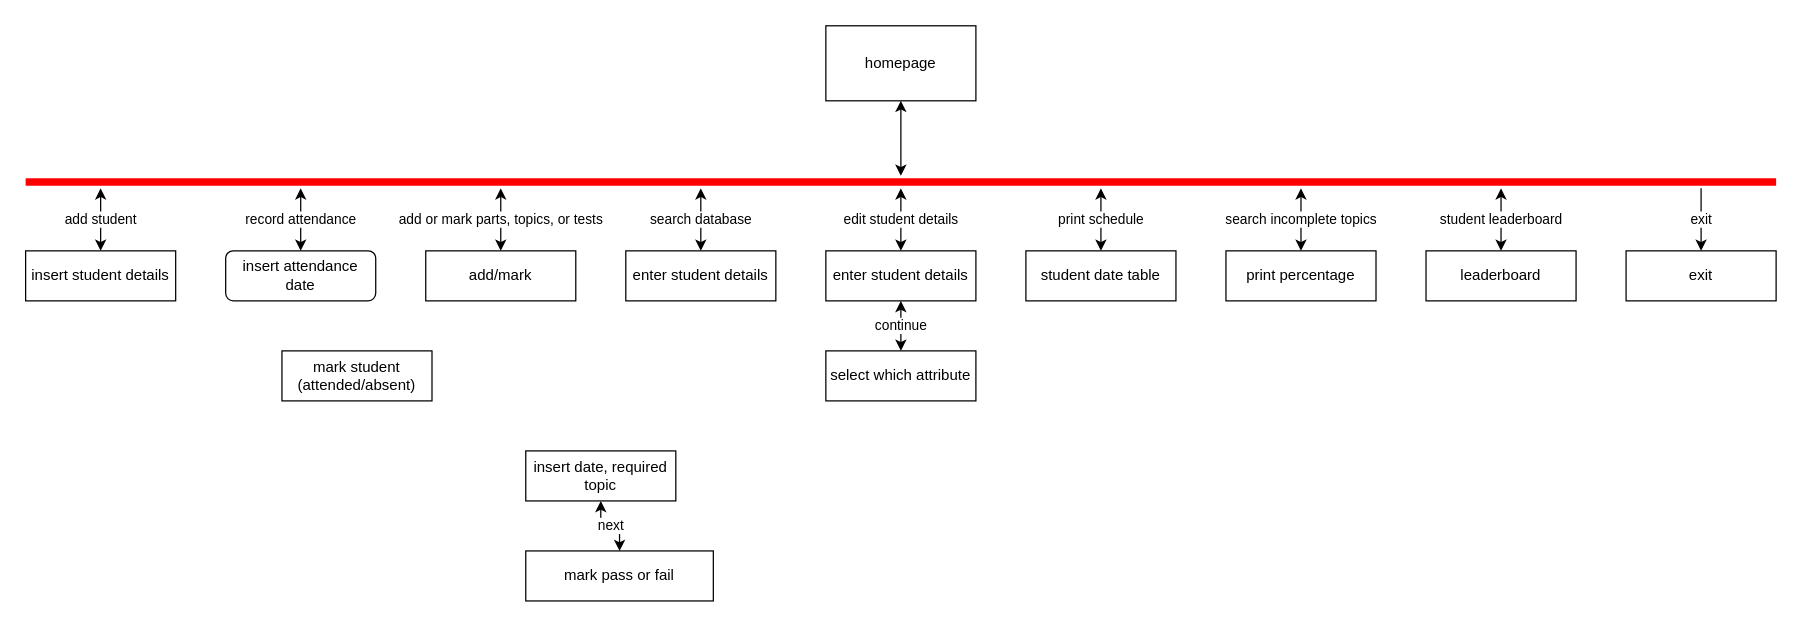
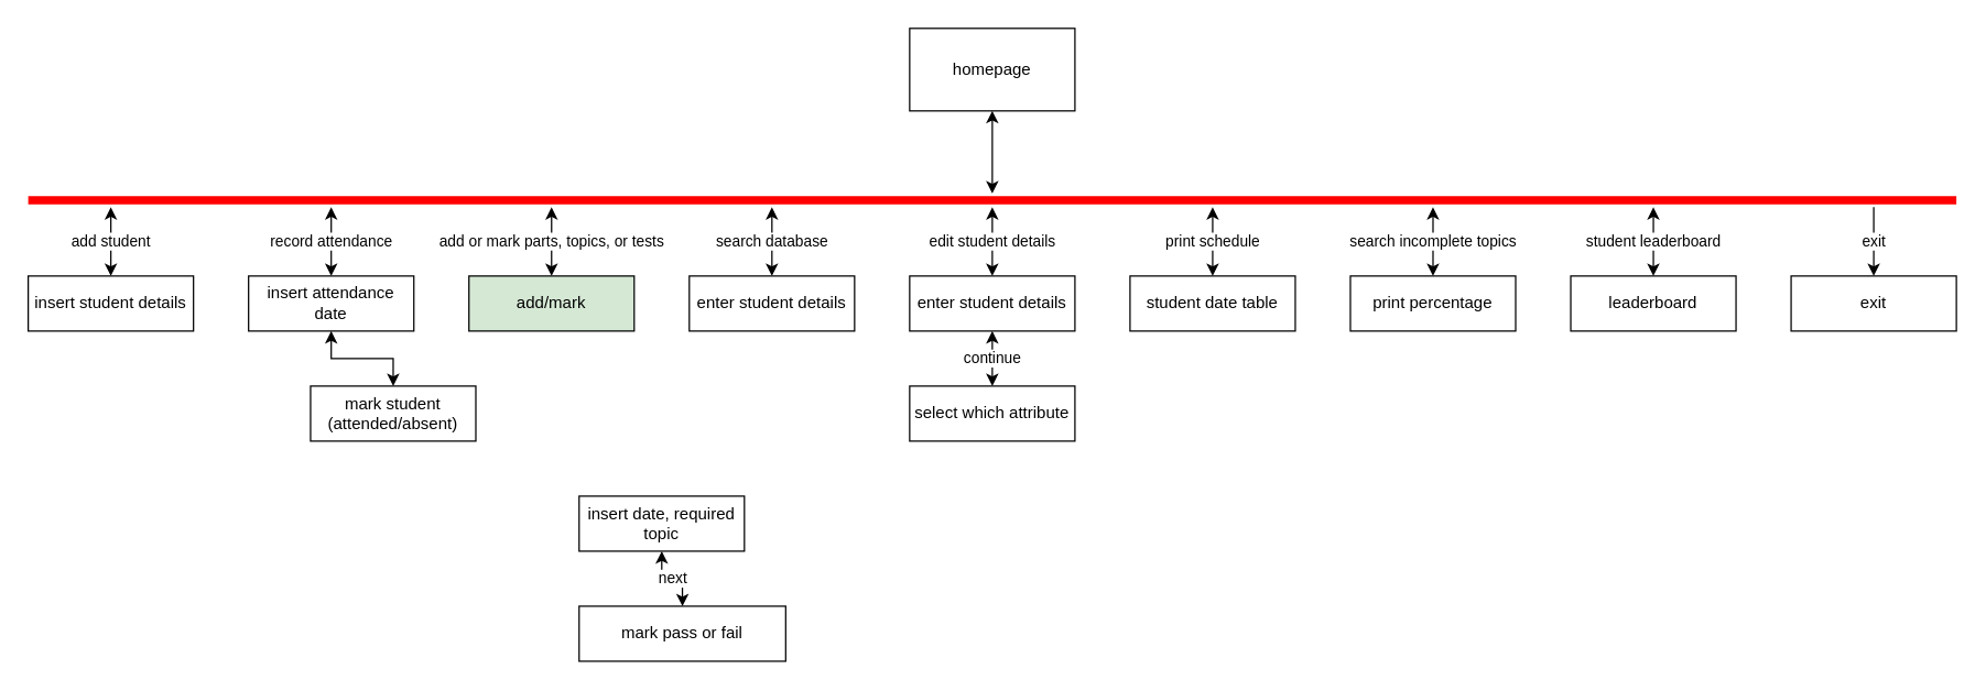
  <mxCell id="0" />
  <mxCell id="1" parent="0" />
  <mxCell id="2" value="add student" style="edgeStyle=orthogonalEdgeStyle;rounded=0;orthogonalLoop=1;jettySize=auto;html=1;startArrow=classic;startFill=1;" parent="1" target="14" edge="1"><mxGeometry relative="1" as="geometry"><Array as="points"><mxPoint x="80" y="175" /><mxPoint x="80" y="175" /></Array><mxPoint x="80" y="150" as="sourcePoint" /></mxGeometry></mxCell>
  <mxCell id="3" value="record attendance" style="edgeStyle=orthogonalEdgeStyle;rounded=0;orthogonalLoop=1;jettySize=auto;html=1;startArrow=classic;startFill=1;" parent="1" target="16" edge="1"><mxGeometry relative="1" as="geometry"><Array as="points"><mxPoint x="240" y="180" /><mxPoint x="240" y="180" /></Array><mxPoint x="240" y="150" as="sourcePoint" /></mxGeometry></mxCell>
  <mxCell id="4" value="add or mark parts, topics, or tests" style="edgeStyle=orthogonalEdgeStyle;rounded=0;orthogonalLoop=1;jettySize=auto;html=1;startArrow=classic;startFill=1;" parent="1" target="17" edge="1"><mxGeometry relative="1" as="geometry"><Array as="points"><mxPoint x="400" y="170" /><mxPoint x="400" y="170" /></Array><mxPoint x="400" y="150" as="sourcePoint" /></mxGeometry></mxCell>
  <mxCell id="5" value="print schedule" style="edgeStyle=orthogonalEdgeStyle;rounded=0;orthogonalLoop=1;jettySize=auto;html=1;startArrow=classic;startFill=1;" parent="1" source="11" target="18" edge="1"><mxGeometry relative="1" as="geometry"><Array as="points"><mxPoint x="880" y="190" /><mxPoint x="880" y="190" /></Array></mxGeometry></mxCell>
  <mxCell id="6" value="search incomplete topics" style="edgeStyle=orthogonalEdgeStyle;rounded=0;orthogonalLoop=1;jettySize=auto;html=1;startArrow=classic;startFill=1;" parent="1" source="11" target="19" edge="1"><mxGeometry relative="1" as="geometry"><Array as="points"><mxPoint x="1040" y="190" /><mxPoint x="1040" y="190" /></Array></mxGeometry></mxCell>
  <mxCell id="7" value="student leaderboard" style="edgeStyle=orthogonalEdgeStyle;rounded=0;orthogonalLoop=1;jettySize=auto;html=1;startArrow=classic;startFill=1;" edge="1" parent="1" source="11" target="20"><mxGeometry relative="1" as="geometry"><Array as="points"><mxPoint x="1200" y="170" /><mxPoint x="1200" y="170" /></Array></mxGeometry></mxCell>
  <mxCell id="8" value="exit" style="edgeStyle=orthogonalEdgeStyle;rounded=0;orthogonalLoop=1;jettySize=auto;html=1;" edge="1" parent="1" source="11" target="21"><mxGeometry relative="1" as="geometry"><Array as="points"><mxPoint x="1360" y="170" /><mxPoint x="1360" y="170" /></Array></mxGeometry></mxCell>
  <mxCell id="9" value="edit student details" style="edgeStyle=orthogonalEdgeStyle;rounded=0;orthogonalLoop=1;jettySize=auto;html=1;startArrow=classic;startFill=1;" edge="1" parent="1" source="11" target="27"><mxGeometry relative="1" as="geometry"><Array as="points"><mxPoint x="720" y="175" /><mxPoint x="720" y="175" /></Array></mxGeometry></mxCell>
  <mxCell id="10" value="search database" style="edgeStyle=orthogonalEdgeStyle;rounded=0;orthogonalLoop=1;jettySize=auto;html=1;startArrow=classic;startFill=1;" edge="1" parent="1" source="11" target="28"><mxGeometry relative="1" as="geometry"><Array as="points"><mxPoint x="560" y="170" /><mxPoint x="560" y="170" /></Array></mxGeometry></mxCell>
  <mxCell id="11" value="" style="shape=line;html=1;strokeWidth=6;strokeColor=#ff0000;" parent="1" vertex="1"><mxGeometry x="20" y="140" width="1400" height="10" as="geometry" /></mxCell>
  <mxCell id="12" style="edgeStyle=orthogonalEdgeStyle;rounded=0;orthogonalLoop=1;jettySize=auto;html=1;startArrow=classic;startFill=1;" parent="1" source="13" target="11" edge="1"><mxGeometry relative="1" as="geometry" /></mxCell>
  <mxCell id="13" value="homepage" style="rounded=0;whiteSpace=wrap;html=1;" parent="1" vertex="1"><mxGeometry x="660" y="20" width="120" height="60" as="geometry" /></mxCell>
  <mxCell id="14" value="insert student details" style="rounded=0;whiteSpace=wrap;html=1;" parent="1" vertex="1"><mxGeometry x="20" y="200" width="120" height="40" as="geometry" /></mxCell>
- <mxCell id="16" value="insert attendance date" style="whiteSpace=wrap;html=1;rounded=1;" parent="1" vertex="1"><mxGeometry y="200" width="120" height="40" as="geometry" x="180" /></mxCell>
- <mxCell id="17" value="add/mark" style="rounded=0;whiteSpace=wrap;html=1;" parent="1" vertex="1"><mxGeometry x="340" y="200" width="120" height="40" as="geometry" /></mxCell>
+ <mxCell id="15" style="edgeStyle=orthogonalEdgeStyle;rounded=0;orthogonalLoop=1;jettySize=auto;html=1;startArrow=classic;startFill=1;" edge="1" parent="1" source="16" target="22"><mxGeometry relative="1" as="geometry" /></mxCell>
+ <mxCell id="16" value="insert attendance date" style="rounded=0;whiteSpace=wrap;html=1;" parent="1" vertex="1"><mxGeometry y="200" width="120" height="40" as="geometry" x="180" /></mxCell>
+ <mxCell id="17" value="add/mark" style="rounded=0;whiteSpace=wrap;html=1;fillColor=#d5e8d4;" parent="1" vertex="1"><mxGeometry x="340" y="200" width="120" height="40" as="geometry" /></mxCell>
  <mxCell id="18" value="student date table" style="rounded=0;whiteSpace=wrap;html=1;" parent="1" vertex="1"><mxGeometry x="820" y="200" width="120" height="40" as="geometry" /></mxCell>
  <mxCell id="19" value="print percentage" style="rounded=0;whiteSpace=wrap;html=1;" parent="1" vertex="1"><mxGeometry x="980" y="200" width="120" height="40" as="geometry" /></mxCell>
  <mxCell id="20" value="leaderboard" style="rounded=0;whiteSpace=wrap;html=1;" vertex="1" parent="1"><mxGeometry x="1140" y="200" width="120" height="40" as="geometry" /></mxCell>
  <mxCell id="21" value="exit" style="rounded=0;whiteSpace=wrap;html=1;" vertex="1" parent="1"><mxGeometry x="1300" y="200" width="120" height="40" as="geometry" /></mxCell>
  <mxCell id="22" value="mark student (attended/absent)" style="rounded=0;whiteSpace=wrap;html=1;" vertex="1" parent="1"><mxGeometry x="225" y="280" width="120" height="40" as="geometry" /></mxCell>
  <mxCell id="23" value="next" style="edgeStyle=orthogonalEdgeStyle;rounded=0;orthogonalLoop=1;jettySize=auto;html=1;startArrow=classic;startFill=1;" edge="1" parent="1" source="24" target="25"><mxGeometry relative="1" as="geometry" /></mxCell>
  <mxCell id="24" value="insert date, required topic" style="rounded=0;whiteSpace=wrap;html=1;" vertex="1" parent="1"><mxGeometry x="420" y="360" width="120" height="40" as="geometry" /></mxCell>
  <mxCell id="25" value="mark pass or fail" style="rounded=0;whiteSpace=wrap;html=1;" vertex="1" parent="1"><mxGeometry x="420" y="440" width="150" height="40" as="geometry" /></mxCell>
  <mxCell id="26" value="continue" style="edgeStyle=orthogonalEdgeStyle;rounded=0;orthogonalLoop=1;jettySize=auto;html=1;startArrow=classic;startFill=1;" edge="1" parent="1" source="27" target="29"><mxGeometry relative="1" as="geometry" /></mxCell>
  <mxCell id="27" value="enter student details" style="rounded=0;whiteSpace=wrap;html=1;" vertex="1" parent="1"><mxGeometry x="660" y="200" width="120" height="40" as="geometry" /></mxCell>
  <mxCell id="28" value="enter student details" style="rounded=0;whiteSpace=wrap;html=1;" vertex="1" parent="1"><mxGeometry x="500" y="200" width="120" height="40" as="geometry" /></mxCell>
  <mxCell id="29" value="select which attribute" style="rounded=0;whiteSpace=wrap;html=1;" vertex="1" parent="1"><mxGeometry x="660" y="280" width="120" height="40" as="geometry" /></mxCell>
